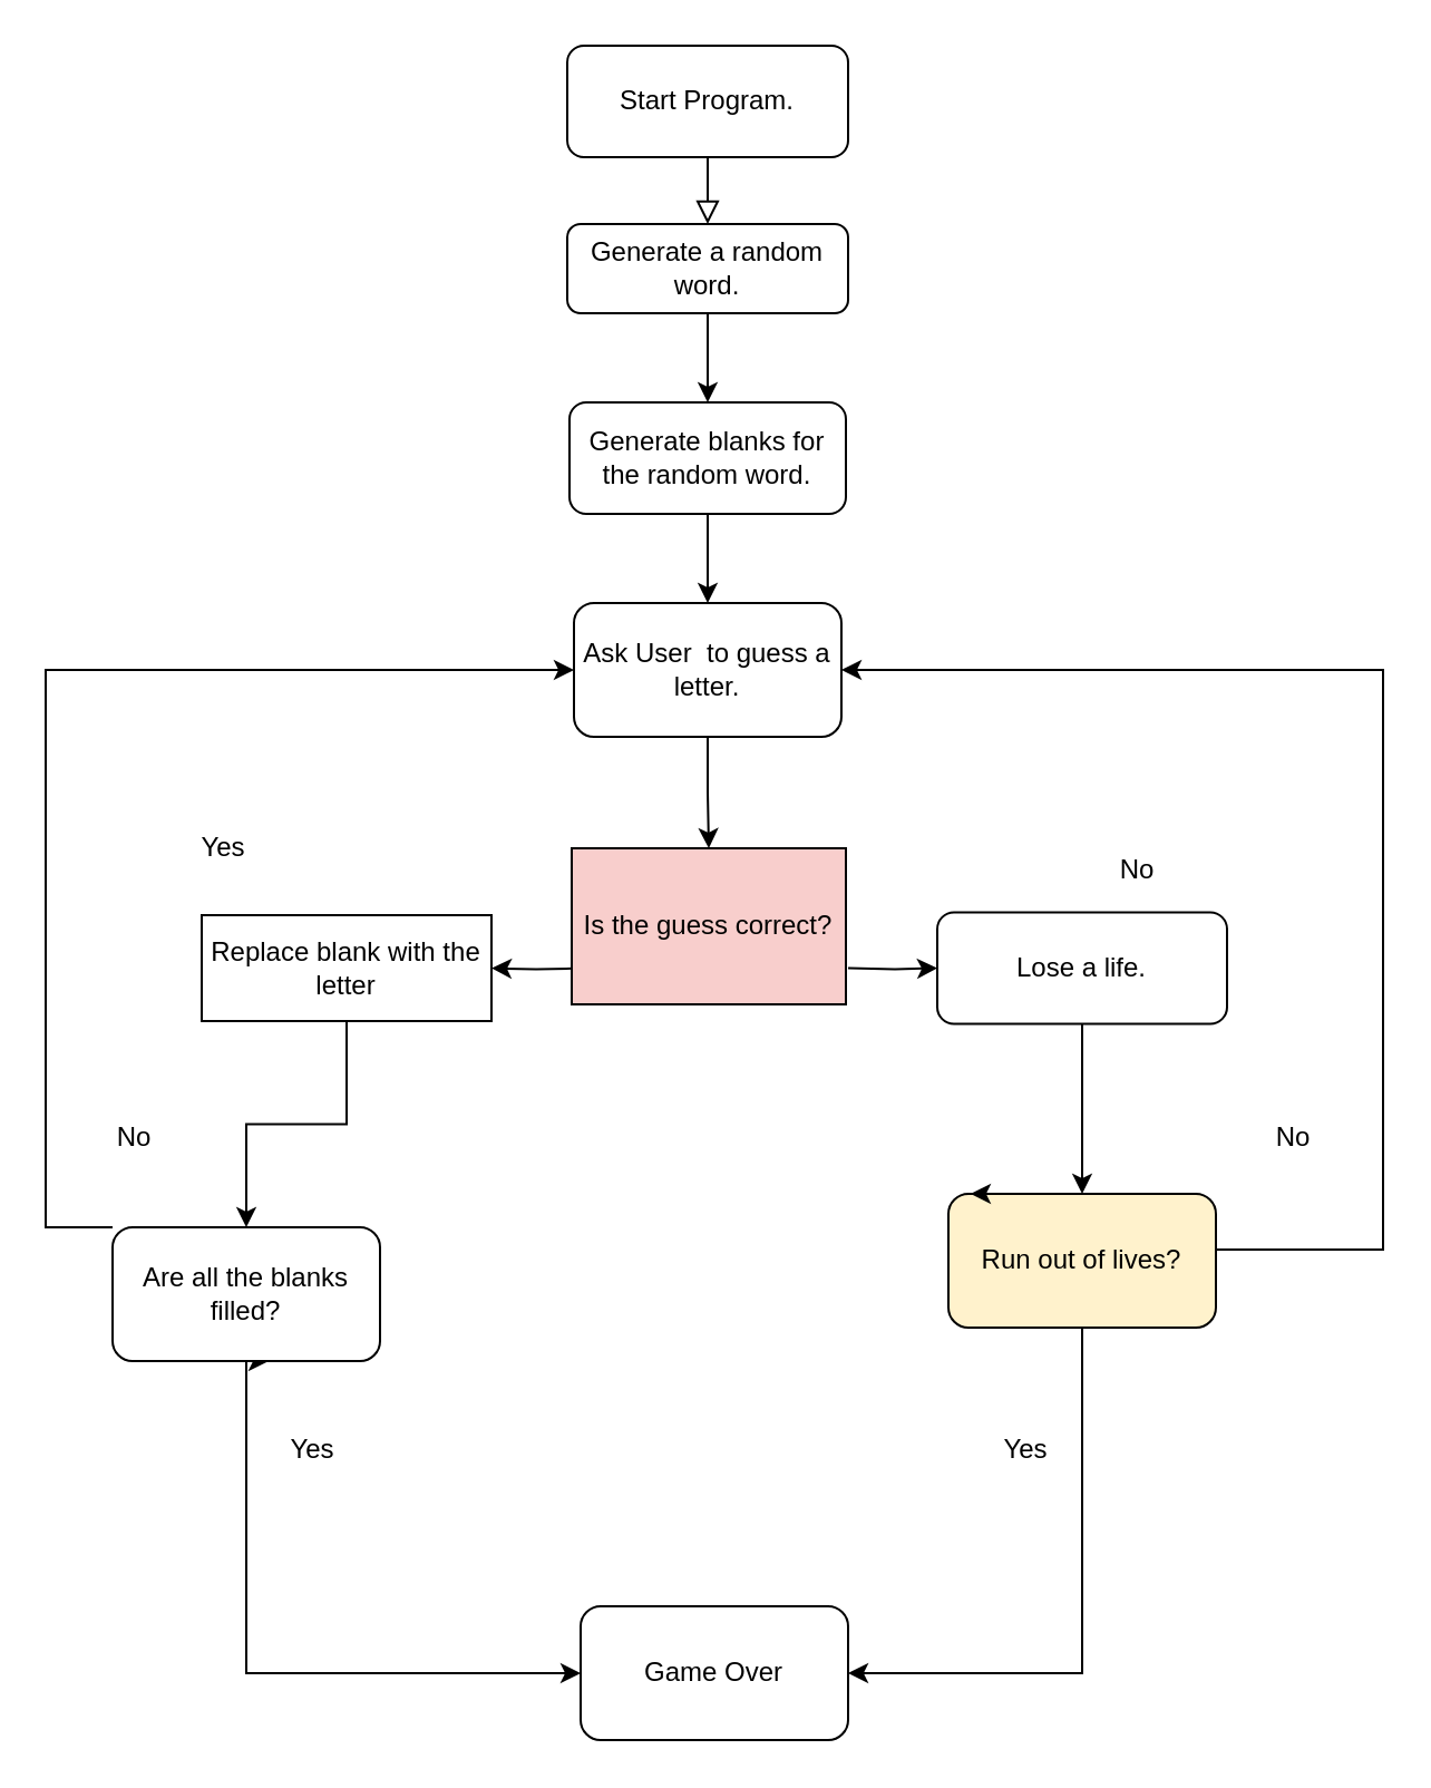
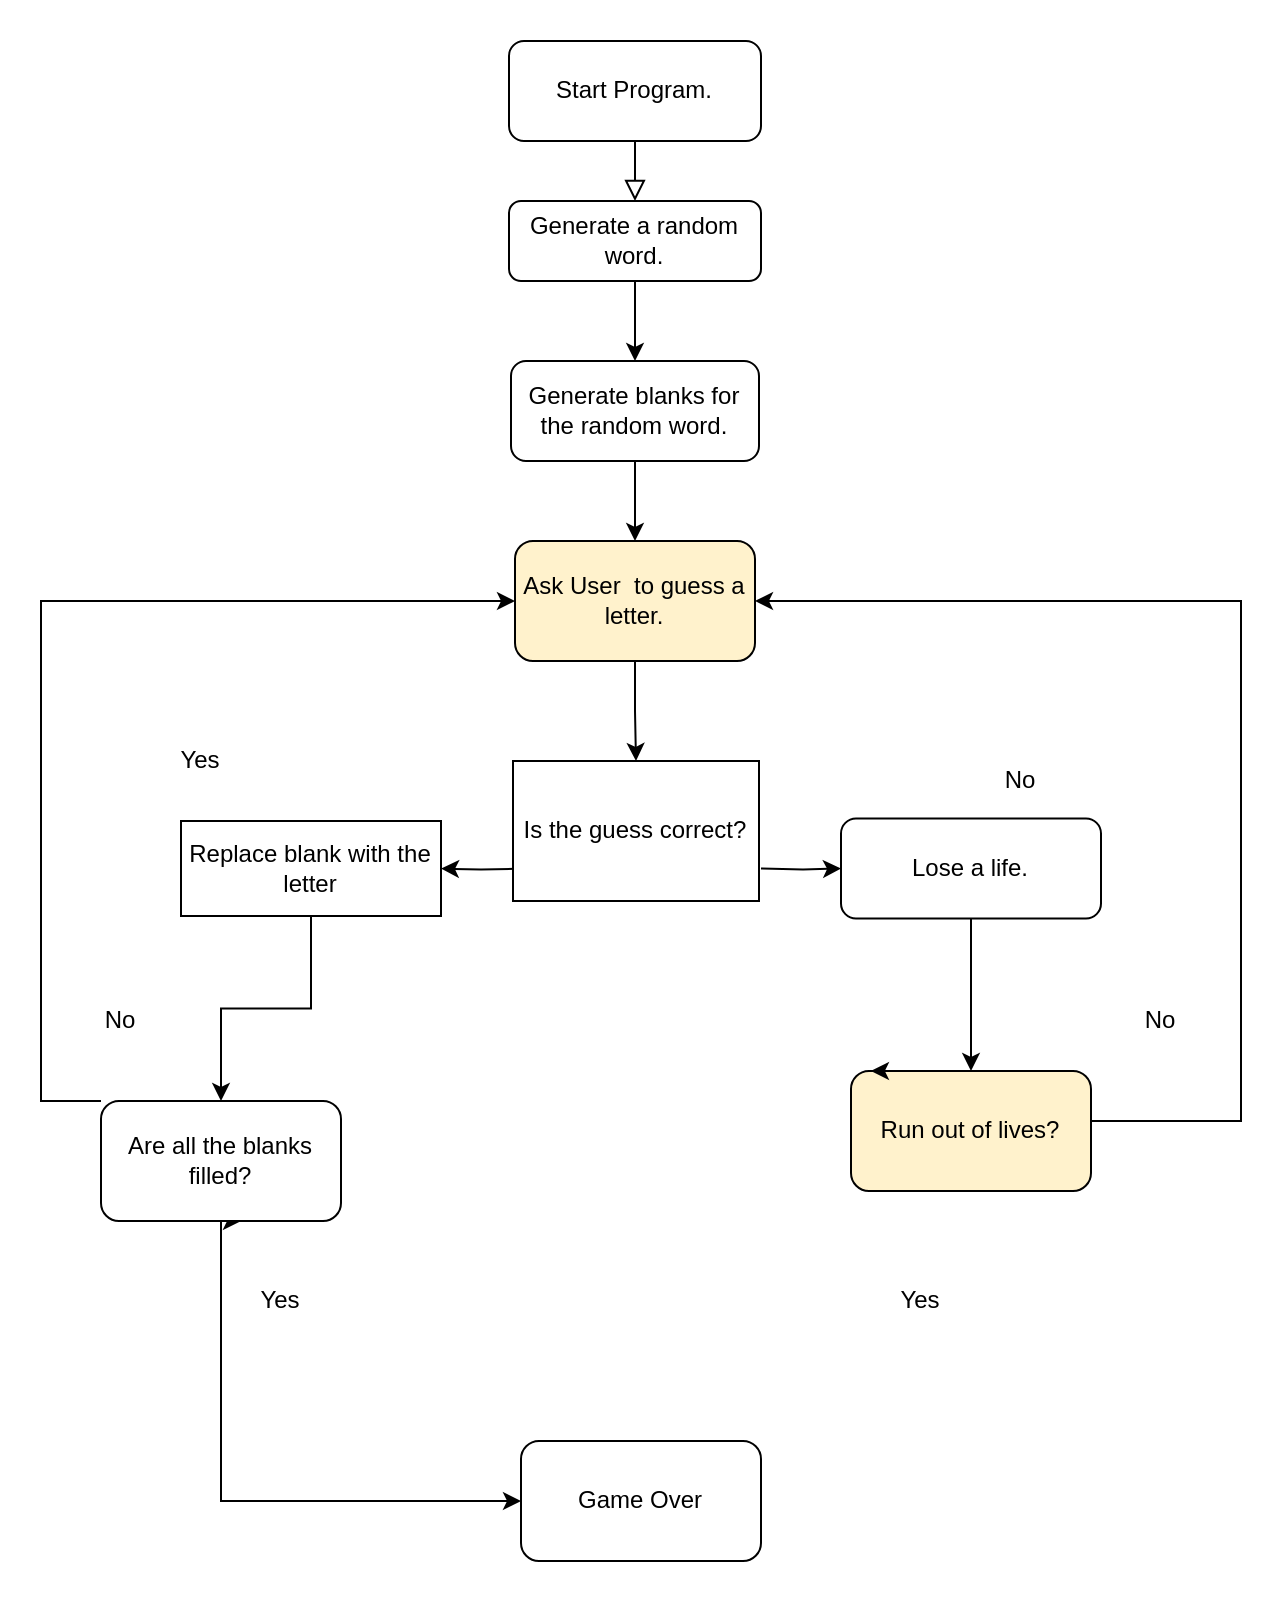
  <mxCell id="0" />
  <mxCell id="1" parent="0" />
  <mxCell id="2" value="" style="rounded=0;html=1;jettySize=auto;orthogonalLoop=1;fontSize=11;endArrow=block;endFill=0;endSize=8;strokeWidth=1;shadow=0;labelBackgroundColor=none;edgeStyle=orthogonalEdgeStyle;entryX=0.5;entryY=0;entryDx=0;entryDy=0;" parent="1" source="3" target="6" edge="1"><mxGeometry relative="1" as="geometry"><mxPoint x="314" y="140" as="targetPoint" /></mxGeometry></mxCell>
  <mxCell id="3" value="Start Program." style="rounded=1;whiteSpace=wrap;html=1;fontSize=12;glass=0;strokeWidth=1;shadow=0;" parent="1" vertex="1"><mxGeometry x="254" y="20" width="126" height="50" as="geometry" /></mxCell>
  <mxCell id="4" style="edgeStyle=orthogonalEdgeStyle;rounded=0;orthogonalLoop=1;jettySize=auto;html=1;entryX=0.5;entryY=0;entryDx=0;entryDy=0;" edge="1" parent="1"><mxGeometry relative="1" as="geometry"><mxPoint x="100" y="250" as="sourcePoint" /><mxPoint x="100" y="250" as="targetPoint" /></mxGeometry></mxCell>
  <mxCell id="5" style="edgeStyle=orthogonalEdgeStyle;rounded=0;orthogonalLoop=1;jettySize=auto;html=1;entryX=0.5;entryY=0;entryDx=0;entryDy=0;" edge="1" parent="1" source="6" target="8"><mxGeometry relative="1" as="geometry"><mxPoint x="314" y="210" as="targetPoint" /></mxGeometry></mxCell>
  <mxCell id="6" value="Generate a random word. " style="rounded=1;whiteSpace=wrap;html=1;" vertex="1" parent="1"><mxGeometry x="254" y="100" width="126" height="40" as="geometry" /></mxCell>
  <mxCell id="7" style="edgeStyle=orthogonalEdgeStyle;rounded=0;orthogonalLoop=1;jettySize=auto;html=1;" edge="1" parent="1" source="8" target="10"><mxGeometry relative="1" as="geometry" /></mxCell>
  <mxCell id="8" value="Generate blanks for the random word. " style="rounded=1;whiteSpace=wrap;html=1;" vertex="1" parent="1"><mxGeometry x="255" y="180" width="124" height="50" as="geometry" /></mxCell>
  <mxCell id="9" style="edgeStyle=orthogonalEdgeStyle;rounded=0;orthogonalLoop=1;jettySize=auto;html=1;entryX=0.5;entryY=0;entryDx=0;entryDy=0;" edge="1" parent="1" source="10" target="27"><mxGeometry relative="1" as="geometry"><mxPoint x="320" y="367.5" as="targetPoint" /><Array as="points" /></mxGeometry></mxCell>
- <mxCell id="10" value="Ask User&amp;nbsp; to guess a letter. " style="rounded=1;whiteSpace=wrap;html=1;" vertex="1" parent="1"><mxGeometry x="257" y="270" width="120" height="60" as="geometry" /></mxCell>
+ <mxCell id="10" value="Ask User&amp;nbsp; to guess a letter. " style="rounded=1;whiteSpace=wrap;html=1;fillColor=#fff2cc;" vertex="1" parent="1"><mxGeometry x="257" y="270" width="120" height="60" as="geometry" /></mxCell>
  <mxCell id="11" style="edgeStyle=orthogonalEdgeStyle;rounded=0;orthogonalLoop=1;jettySize=auto;html=1;exitX=0.5;exitY=1;exitDx=0;exitDy=0;" edge="1" parent="1" source="12" target="25"><mxGeometry relative="1" as="geometry" /></mxCell>
  <mxCell id="12" value="Lose a life." style="rounded=1;whiteSpace=wrap;html=1;" vertex="1" parent="1"><mxGeometry x="420" y="408.75" width="130" height="50" as="geometry" /></mxCell>
  <mxCell id="13" value="Yes" style="text;html=1;strokeColor=none;fillColor=none;align=center;verticalAlign=middle;whiteSpace=wrap;rounded=0;" vertex="1" parent="1"><mxGeometry x="80" y="370" width="40" height="20" as="geometry" /></mxCell>
  <mxCell id="14" style="edgeStyle=orthogonalEdgeStyle;rounded=0;orthogonalLoop=1;jettySize=auto;html=1;" edge="1" parent="1" target="17"><mxGeometry relative="1" as="geometry"><mxPoint x="260.045" y="433.8" as="sourcePoint" /></mxGeometry></mxCell>
  <mxCell id="15" style="edgeStyle=orthogonalEdgeStyle;rounded=0;orthogonalLoop=1;jettySize=auto;html=1;exitX=1;exitY=0.5;exitDx=0;exitDy=0;entryX=0;entryY=0.5;entryDx=0;entryDy=0;" edge="1" parent="1" target="12"><mxGeometry relative="1" as="geometry"><mxPoint x="400" y="438" as="targetPoint" /><mxPoint x="380" y="433.75" as="sourcePoint" /></mxGeometry></mxCell>
  <mxCell id="16" style="edgeStyle=orthogonalEdgeStyle;rounded=0;orthogonalLoop=1;jettySize=auto;html=1;entryX=0.5;entryY=0;entryDx=0;entryDy=0;" edge="1" parent="1" source="17" target="22"><mxGeometry relative="1" as="geometry" /></mxCell>
  <mxCell id="17" value="Replace blank with the letter" style="whiteSpace=wrap;html=1;rounded=0;" vertex="1" parent="1"><mxGeometry x="90" y="410" width="130" height="47.5" as="geometry" /></mxCell>
  <mxCell id="18" value="No" style="text;html=1;strokeColor=none;fillColor=none;align=center;verticalAlign=middle;whiteSpace=wrap;rounded=0;" vertex="1" parent="1"><mxGeometry x="490" y="380" width="40" height="20" as="geometry" /></mxCell>
  <mxCell id="19" style="edgeStyle=orthogonalEdgeStyle;rounded=0;orthogonalLoop=1;jettySize=auto;html=1;entryX=0;entryY=0.5;entryDx=0;entryDy=0;" edge="1" parent="1" source="22" target="10"><mxGeometry relative="1" as="geometry"><Array as="points"><mxPoint x="20" y="550" /><mxPoint x="20" y="300" /></Array></mxGeometry></mxCell>
  <mxCell id="20" style="edgeStyle=orthogonalEdgeStyle;rounded=0;orthogonalLoop=1;jettySize=auto;html=1;exitX=0.5;exitY=1;exitDx=0;exitDy=0;entryX=0;entryY=0.5;entryDx=0;entryDy=0;" edge="1" parent="1" source="22" target="26"><mxGeometry relative="1" as="geometry" /></mxCell>
  <mxCell id="21" style="edgeStyle=orthogonalEdgeStyle;rounded=0;orthogonalLoop=1;jettySize=auto;html=1;exitX=0.5;exitY=1;exitDx=0;exitDy=0;" edge="1" parent="1" source="22"><mxGeometry relative="1" as="geometry"><mxPoint x="120" y="610" as="targetPoint" /></mxGeometry></mxCell>
  <mxCell id="22" value="Are all the blanks filled?" style="rounded=1;whiteSpace=wrap;html=1;" vertex="1" parent="1"><mxGeometry x="50" y="550" width="120" height="60" as="geometry" /></mxCell>
- <mxCell id="23" style="edgeStyle=orthogonalEdgeStyle;rounded=0;orthogonalLoop=1;jettySize=auto;html=1;exitX=0.5;exitY=1;exitDx=0;exitDy=0;entryX=1;entryY=0.5;entryDx=0;entryDy=0;" edge="1" parent="1" source="25" target="26"><mxGeometry relative="1" as="geometry" /></mxCell>
  <mxCell id="24" style="edgeStyle=orthogonalEdgeStyle;rounded=0;orthogonalLoop=1;jettySize=auto;html=1;entryX=1;entryY=0.5;entryDx=0;entryDy=0;" edge="1" parent="1" source="25" target="10"><mxGeometry relative="1" as="geometry"><Array as="points"><mxPoint x="620" y="560" /><mxPoint x="620" y="300" /></Array></mxGeometry></mxCell>
  <mxCell id="25" value="Run out of lives?" style="rounded=1;whiteSpace=wrap;html=1;fillColor=#fff2cc;" vertex="1" parent="1"><mxGeometry x="425" y="535" width="120" height="60" as="geometry" /></mxCell>
  <mxCell id="26" value="Game Over" style="rounded=1;whiteSpace=wrap;html=1;" vertex="1" parent="1"><mxGeometry x="260" y="720" width="120" height="60" as="geometry" /></mxCell>
- <mxCell id="27" value="Is the guess correct?" style="rounded=0;whiteSpace=wrap;html=1;fillColor=#f8cecc;" vertex="1" parent="1"><mxGeometry x="256" y="380" width="123" height="70" as="geometry" /></mxCell>
+ <mxCell id="27" value="Is the guess correct?" style="rounded=0;whiteSpace=wrap;html=1;" vertex="1" parent="1"><mxGeometry x="256" y="380" width="123" height="70" as="geometry" /></mxCell>
  <mxCell id="28" style="edgeStyle=orthogonalEdgeStyle;rounded=0;orthogonalLoop=1;jettySize=auto;html=1;exitX=0.25;exitY=0;exitDx=0;exitDy=0;entryX=0.083;entryY=0;entryDx=0;entryDy=0;entryPerimeter=0;" edge="1" parent="1" source="25" target="25"><mxGeometry relative="1" as="geometry" /></mxCell>
  <mxCell id="29" value="Yes" style="text;html=1;strokeColor=none;fillColor=none;align=center;verticalAlign=middle;whiteSpace=wrap;rounded=0;" vertex="1" parent="1"><mxGeometry x="120" y="640" width="40" height="20" as="geometry" /></mxCell>
  <mxCell id="30" value="Yes" style="text;html=1;strokeColor=none;fillColor=none;align=center;verticalAlign=middle;whiteSpace=wrap;rounded=0;" vertex="1" parent="1"><mxGeometry x="440" y="640" width="40" height="20" as="geometry" /></mxCell>
  <mxCell id="31" value="No" style="text;html=1;strokeColor=none;fillColor=none;align=center;verticalAlign=middle;whiteSpace=wrap;rounded=0;" vertex="1" parent="1"><mxGeometry x="560" y="500" width="40" height="20" as="geometry" /></mxCell>
  <mxCell id="32" value="No" style="text;html=1;strokeColor=none;fillColor=none;align=center;verticalAlign=middle;whiteSpace=wrap;rounded=0;" vertex="1" parent="1"><mxGeometry x="40" y="500" width="40" height="20" as="geometry" /></mxCell>
